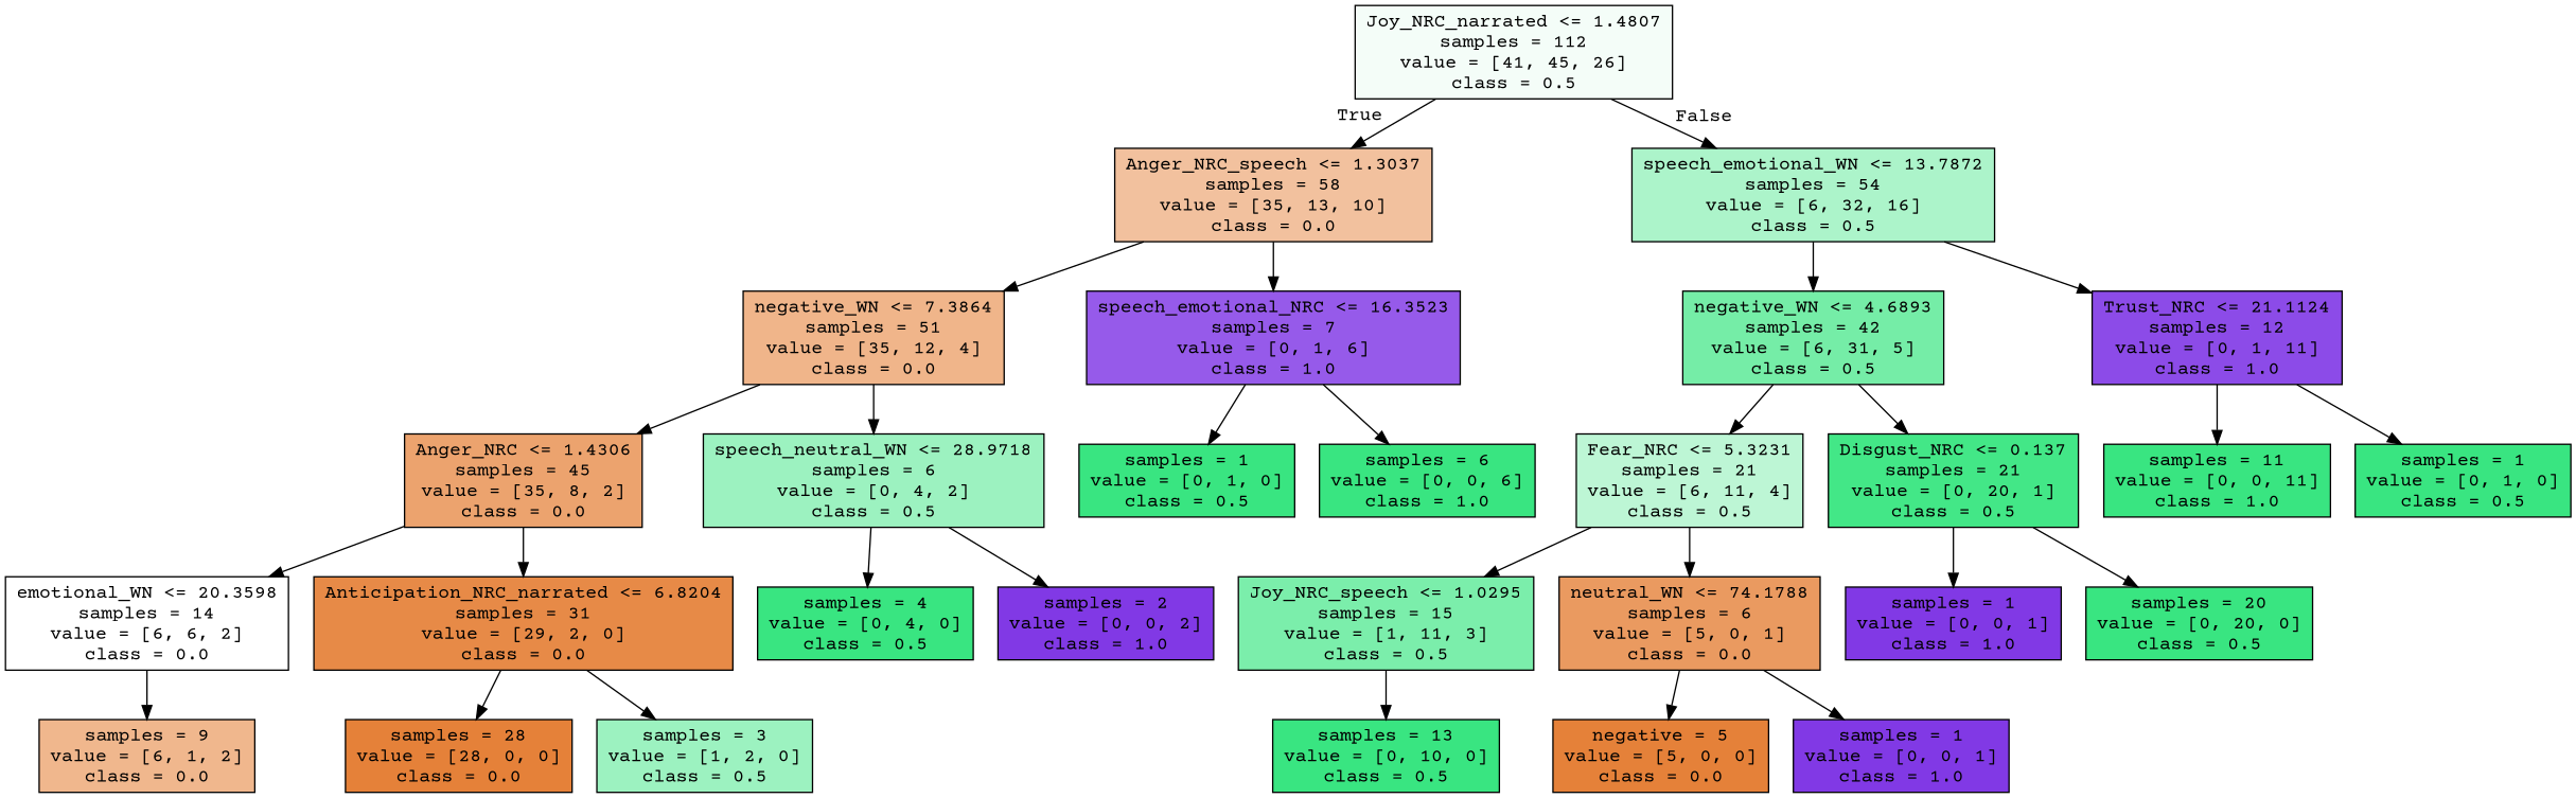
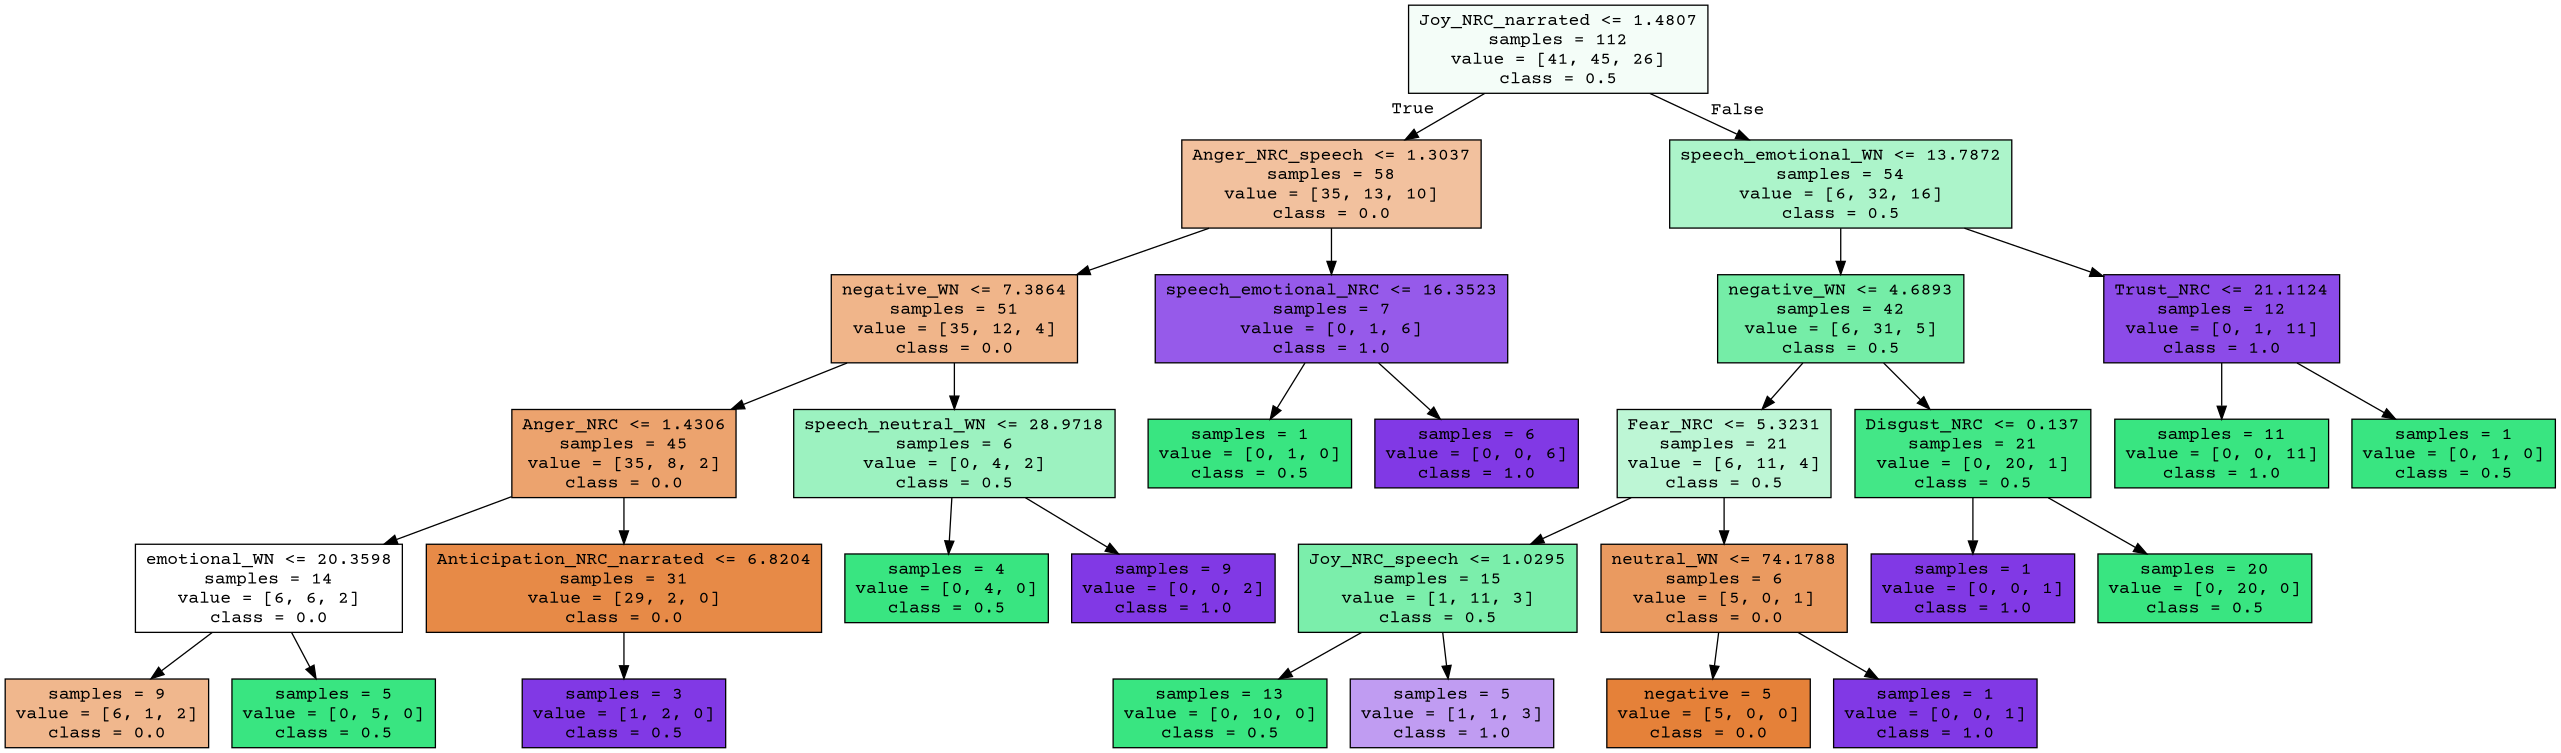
  digraph {
    fontname="Courier Prime"
    node [color=black fillcolor="#39e581ff" fontname="Courier Prime" shape=box style=filled]
    edge [fontname="Courier Prime"]
    n1 [fillcolor="#39e5810e" label="Joy_NRC_narrated <= 1.4807\nsamples = 112\nvalue = [41, 45, 26]\nclass = 0.5"]
    n2 [fillcolor="#e581397d" label="Anger_NRC_speech <= 1.3037\nsamples = 58\nvalue = [35, 13, 10]\nclass = 0.0"]
    n3 [fillcolor="#39e5816b" label="speech_emotional_WN <= 13.7872\nsamples = 54\nvalue = [6, 32, 16]\nclass = 0.5"]
    n4 [fillcolor="#e5813996" label="negative_WN <= 7.3864\nsamples = 51\nvalue = [35, 12, 4]\nclass = 0.0"]
    n5 [fillcolor="#8139e5d4" label="speech_emotional_NRC <= 16.3523\nsamples = 7\nvalue = [0, 1, 6]\nclass = 1.0"]
    n6 [fillcolor="#39e581b1" label="negative_WN <= 4.6893\nsamples = 42\nvalue = [6, 31, 5]\nclass = 0.5"]
    n7 [fillcolor="#8139e5e8" label="Trust_NRC <= 21.1124\nsamples = 12\nvalue = [0, 1, 11]\nclass = 1.0"]
    n8 [fillcolor="#e58139ba" label="Anger_NRC <= 1.4306\nsamples = 45\nvalue = [35, 8, 2]\nclass = 0.0"]
    n9 [fillcolor="#39e5817f" label="speech_neutral_WN <= 28.9718\nsamples = 6\nvalue = [0, 4, 2]\nclass = 0.5"]
    n10 [label="samples = 1\nvalue = [0, 1, 0]\nclass = 0.5"]
-   n11 [label="samples = 6\nvalue = [0, 0, 6]\nclass = 1.0"]
+   n11 [fillcolor="#8139e5ff" label="samples = 6\nvalue = [0, 0, 6]\nclass = 1.0"]
    n12 [fillcolor="#e5813900" label="emotional_WN <= 20.3598\nsamples = 14\nvalue = [6, 6, 2]\nclass = 0.0"]
    n13 [fillcolor="#e58139ed" label="Anticipation_NRC_narrated <= 6.8204\nsamples = 31\nvalue = [29, 2, 0]\nclass = 0.0"]
    n14 [label="samples = 4\nvalue = [0, 4, 0]\nclass = 0.5"]
-   n15 [fillcolor="#8139e5ff" label="samples = 2\nvalue = [0, 0, 2]\nclass = 1.0"]
+   n15 [fillcolor="#8139e5ff" label="samples = 9\nvalue = [0, 0, 2]\nclass = 1.0"]
    n16 [fillcolor="#e5813992" label="samples = 9\nvalue = [6, 1, 2]\nclass = 0.0"]
-   n18 [fillcolor="#e58139ff" label="samples = 28\nvalue = [28, 0, 0]\nclass = 0.0"]
-   n19 [fillcolor="#39e5817f" label="samples = 3\nvalue = [1, 2, 0]\nclass = 0.5"]
+   n17 [label="samples = 5\nvalue = [0, 5, 0]\nclass = 0.5"]
+   n19 [fillcolor="#8139e5ff" label="samples = 3\nvalue = [1, 2, 0]\nclass = 0.5"]
    n20 [fillcolor="#39e58155" label="Fear_NRC <= 5.3231\nsamples = 21\nvalue = [6, 11, 4]\nclass = 0.5"]
    n21 [fillcolor="#39e581f2" label="Disgust_NRC <= 0.137\nsamples = 21\nvalue = [0, 20, 1]\nclass = 0.5"]
    n22 [label="samples = 11\nvalue = [0, 0, 11]\nclass = 1.0"]
    n23 [label="samples = 1\nvalue = [0, 1, 0]\nclass = 0.5"]
    n24 [fillcolor="#39e581aa" label="Joy_NRC_speech <= 1.0295\nsamples = 15\nvalue = [1, 11, 3]\nclass = 0.5"]
    n25 [fillcolor="#e58139cc" label="neutral_WN <= 74.1788\nsamples = 6\nvalue = [5, 0, 1]\nclass = 0.0"]
    n26 [fillcolor="#8139e5ff" label="samples = 1\nvalue = [0, 0, 1]\nclass = 1.0"]
    n27 [label="samples = 20\nvalue = [0, 20, 0]\nclass = 0.5"]
    n28 [label="samples = 13\nvalue = [0, 10, 0]\nclass = 0.5"]
+   n29 [fillcolor="#8139e57f" label="samples = 5\nvalue = [1, 1, 3]\nclass = 1.0"]
    n30 [fillcolor="#e58139ff" label="negative = 5\nvalue = [5, 0, 0]\nclass = 0.0"]
    n31 [fillcolor="#8139e5ff" label="samples = 1\nvalue = [0, 0, 1]\nclass = 1.0"]
    n1 -> n2 [headlabel=True labelangle=45 labeldistance=2.5]
    n1 -> n3 [headlabel=False labelangle=-45 labeldistance=2.5]
    n2 -> n4
    n2 -> n5
    n3 -> n6
    n3 -> n7
    n4 -> n8
    n4 -> n9
    n5 -> n10
    n5 -> n11
    n6 -> n20
    n6 -> n21
    n7 -> n22
    n7 -> n23
    n8 -> n12
    n8 -> n13
    n9 -> n14
    n9 -> n15
    n12 -> n16
-   n13 -> n18
+   n12 -> n17
    n13 -> n19
    n20 -> n24
    n20 -> n25
    n21 -> n26
    n21 -> n27
    n24 -> n28
+   n24 -> n29
    n25 -> n30
    n25 -> n31
  }
